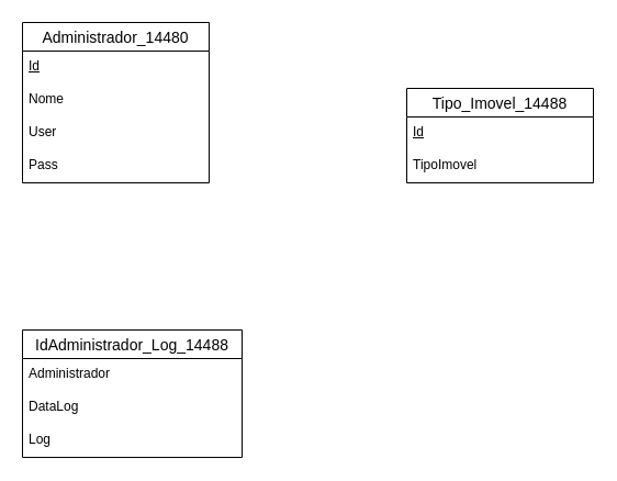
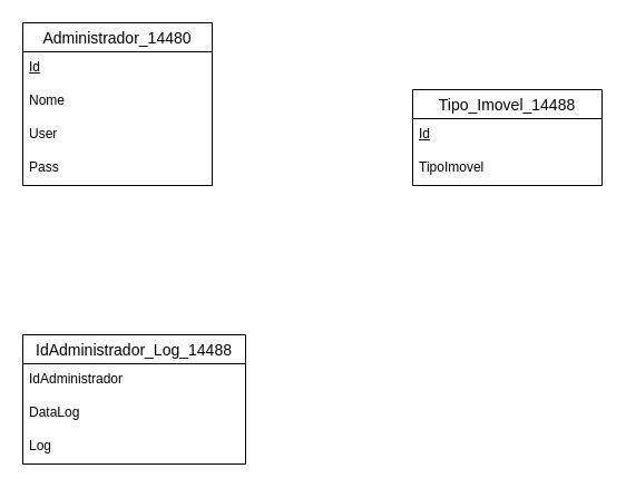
  <mxCell id="0" />
  <mxCell id="1" parent="0" />
  <mxCell id="2" value="Administrador_14480" style="swimlane;fontStyle=0;childLayout=stackLayout;horizontal=1;startSize=26;horizontalStack=0;resizeParent=1;resizeParentMax=0;resizeLast=0;collapsible=1;marginBottom=0;align=center;fontSize=14;" vertex="1" parent="1"><mxGeometry x="20" y="20" width="170" height="146" as="geometry" /></mxCell>
  <mxCell id="3" value="&lt;u&gt;Id&lt;/u&gt;" style="text;strokeColor=none;fillColor=none;spacingLeft=4;spacingRight=4;overflow=hidden;rotatable=0;points=[[0,0.5],[1,0.5]];portConstraint=eastwest;fontSize=12;whiteSpace=wrap;html=1;" vertex="1" parent="2"><mxGeometry y="26" width="170" height="30" as="geometry" /></mxCell>
  <mxCell id="4" value="Nome" style="text;strokeColor=none;fillColor=none;spacingLeft=4;spacingRight=4;overflow=hidden;rotatable=0;points=[[0,0.5],[1,0.5]];portConstraint=eastwest;fontSize=12;whiteSpace=wrap;html=1;" vertex="1" parent="2"><mxGeometry y="56" width="170" height="30" as="geometry" /></mxCell>
  <mxCell id="5" value="User" style="text;strokeColor=none;fillColor=none;spacingLeft=4;spacingRight=4;overflow=hidden;rotatable=0;points=[[0,0.5],[1,0.5]];portConstraint=eastwest;fontSize=12;whiteSpace=wrap;html=1;" vertex="1" parent="2"><mxGeometry y="86" width="170" height="30" as="geometry" /></mxCell>
  <mxCell id="6" value="Pass" style="text;strokeColor=none;fillColor=none;spacingLeft=4;spacingRight=4;overflow=hidden;rotatable=0;points=[[0,0.5],[1,0.5]];portConstraint=eastwest;fontSize=12;whiteSpace=wrap;html=1;" vertex="1" parent="2"><mxGeometry y="116" width="170" height="30" as="geometry" /></mxCell>
  <mxCell id="7" value="IdAdministrador_Log_14488" style="swimlane;fontStyle=0;childLayout=stackLayout;horizontal=1;startSize=26;horizontalStack=0;resizeParent=1;resizeParentMax=0;resizeLast=0;collapsible=1;marginBottom=0;align=center;fontSize=14;" vertex="1" parent="1"><mxGeometry x="20" y="300" width="200" height="116" as="geometry" /></mxCell>
- <mxCell id="8" value="Administrador" style="text;strokeColor=none;fillColor=none;spacingLeft=4;spacingRight=4;overflow=hidden;rotatable=0;points=[[0,0.5],[1,0.5]];portConstraint=eastwest;fontSize=12;whiteSpace=wrap;html=1;" vertex="1" parent="7"><mxGeometry y="26" width="200" height="30" as="geometry" /></mxCell>
+ <mxCell id="8" value="IdAdministrador" style="text;strokeColor=none;fillColor=none;spacingLeft=4;spacingRight=4;overflow=hidden;rotatable=0;points=[[0,0.5],[1,0.5]];portConstraint=eastwest;fontSize=12;whiteSpace=wrap;html=1;" vertex="1" parent="7"><mxGeometry y="26" width="200" height="30" as="geometry" /></mxCell>
  <mxCell id="9" value="DataLog" style="text;strokeColor=none;fillColor=none;spacingLeft=4;spacingRight=4;overflow=hidden;rotatable=0;points=[[0,0.5],[1,0.5]];portConstraint=eastwest;fontSize=12;whiteSpace=wrap;html=1;" vertex="1" parent="7"><mxGeometry y="56" width="200" height="30" as="geometry" /></mxCell>
  <mxCell id="10" value="Log" style="text;strokeColor=none;fillColor=none;spacingLeft=4;spacingRight=4;overflow=hidden;rotatable=0;points=[[0,0.5],[1,0.5]];portConstraint=eastwest;fontSize=12;whiteSpace=wrap;html=1;" vertex="1" parent="7"><mxGeometry y="86" width="200" height="30" as="geometry" /></mxCell>
  <mxCell id="11" value="Tipo_Imovel_14488" style="swimlane;fontStyle=0;childLayout=stackLayout;horizontal=1;startSize=26;horizontalStack=0;resizeParent=1;resizeParentMax=0;resizeLast=0;collapsible=1;marginBottom=0;align=center;fontSize=14;" vertex="1" parent="1"><mxGeometry x="370" y="80" width="170" height="86" as="geometry" /></mxCell>
  <mxCell id="12" value="&lt;u&gt;Id&lt;/u&gt;" style="text;strokeColor=none;fillColor=none;spacingLeft=4;spacingRight=4;overflow=hidden;rotatable=0;points=[[0,0.5],[1,0.5]];portConstraint=eastwest;fontSize=12;whiteSpace=wrap;html=1;" vertex="1" parent="11"><mxGeometry y="26" width="170" height="30" as="geometry" /></mxCell>
  <mxCell id="13" value="TipoImovel" style="text;strokeColor=none;fillColor=none;spacingLeft=4;spacingRight=4;overflow=hidden;rotatable=0;points=[[0,0.5],[1,0.5]];portConstraint=eastwest;fontSize=12;whiteSpace=wrap;html=1;" vertex="1" parent="11"><mxGeometry y="56" width="170" height="30" as="geometry" /></mxCell>
